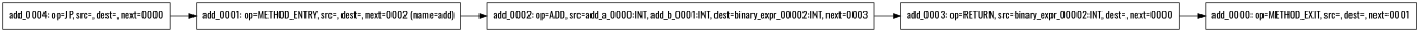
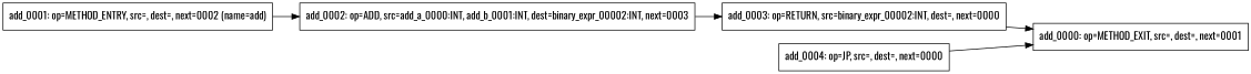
  digraph {
    fontname=Oswald
    rankdir=LR
    node [fontname=Oswald shape=box]
    edge [fontname=Oswald]
    n1 [label="add_0000: op=METHOD_EXIT, src=, dest=, next=0001"]
    n2 [label="add_0001: op=METHOD_ENTRY, src=, dest=, next=0002 (name=add)"]
    n3 [label="add_0002: op=ADD, src=add_a_0000:INT, add_b_0001:INT, dest=binary_expr_00002:INT, next=0003"]
    n4 [label="add_0003: op=RETURN, src=binary_expr_00002:INT, dest=, next=0000"]
    n5 [label="add_0004: op=JP, src=, dest=, next=0000"]
    n2 -> n3
    n3 -> n4
    n4 -> n1
-   n5 -> n2
+   n5 -> n1
  }
